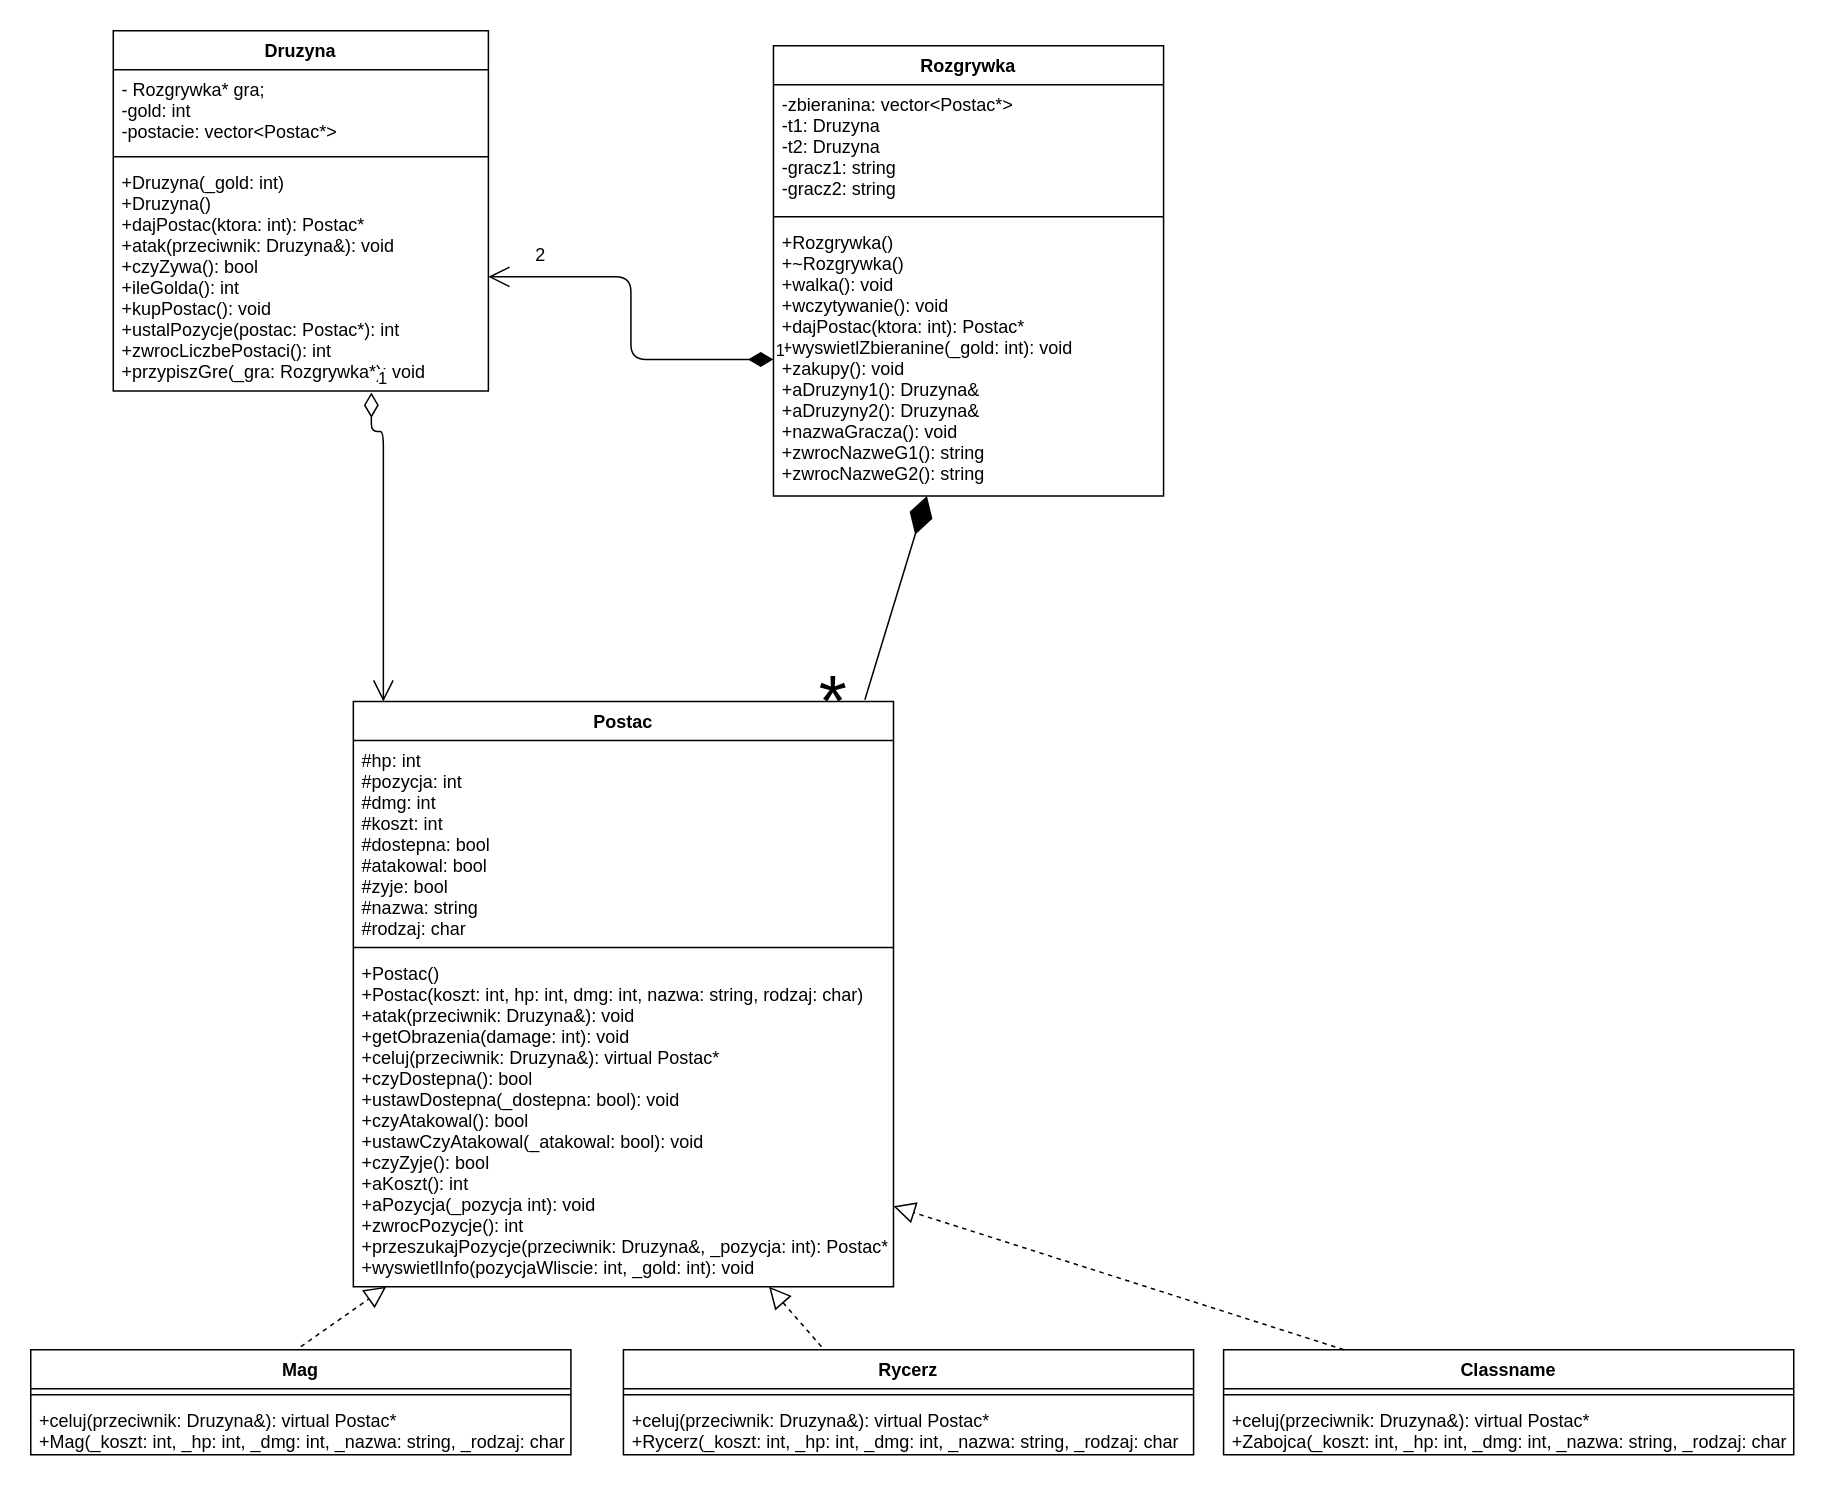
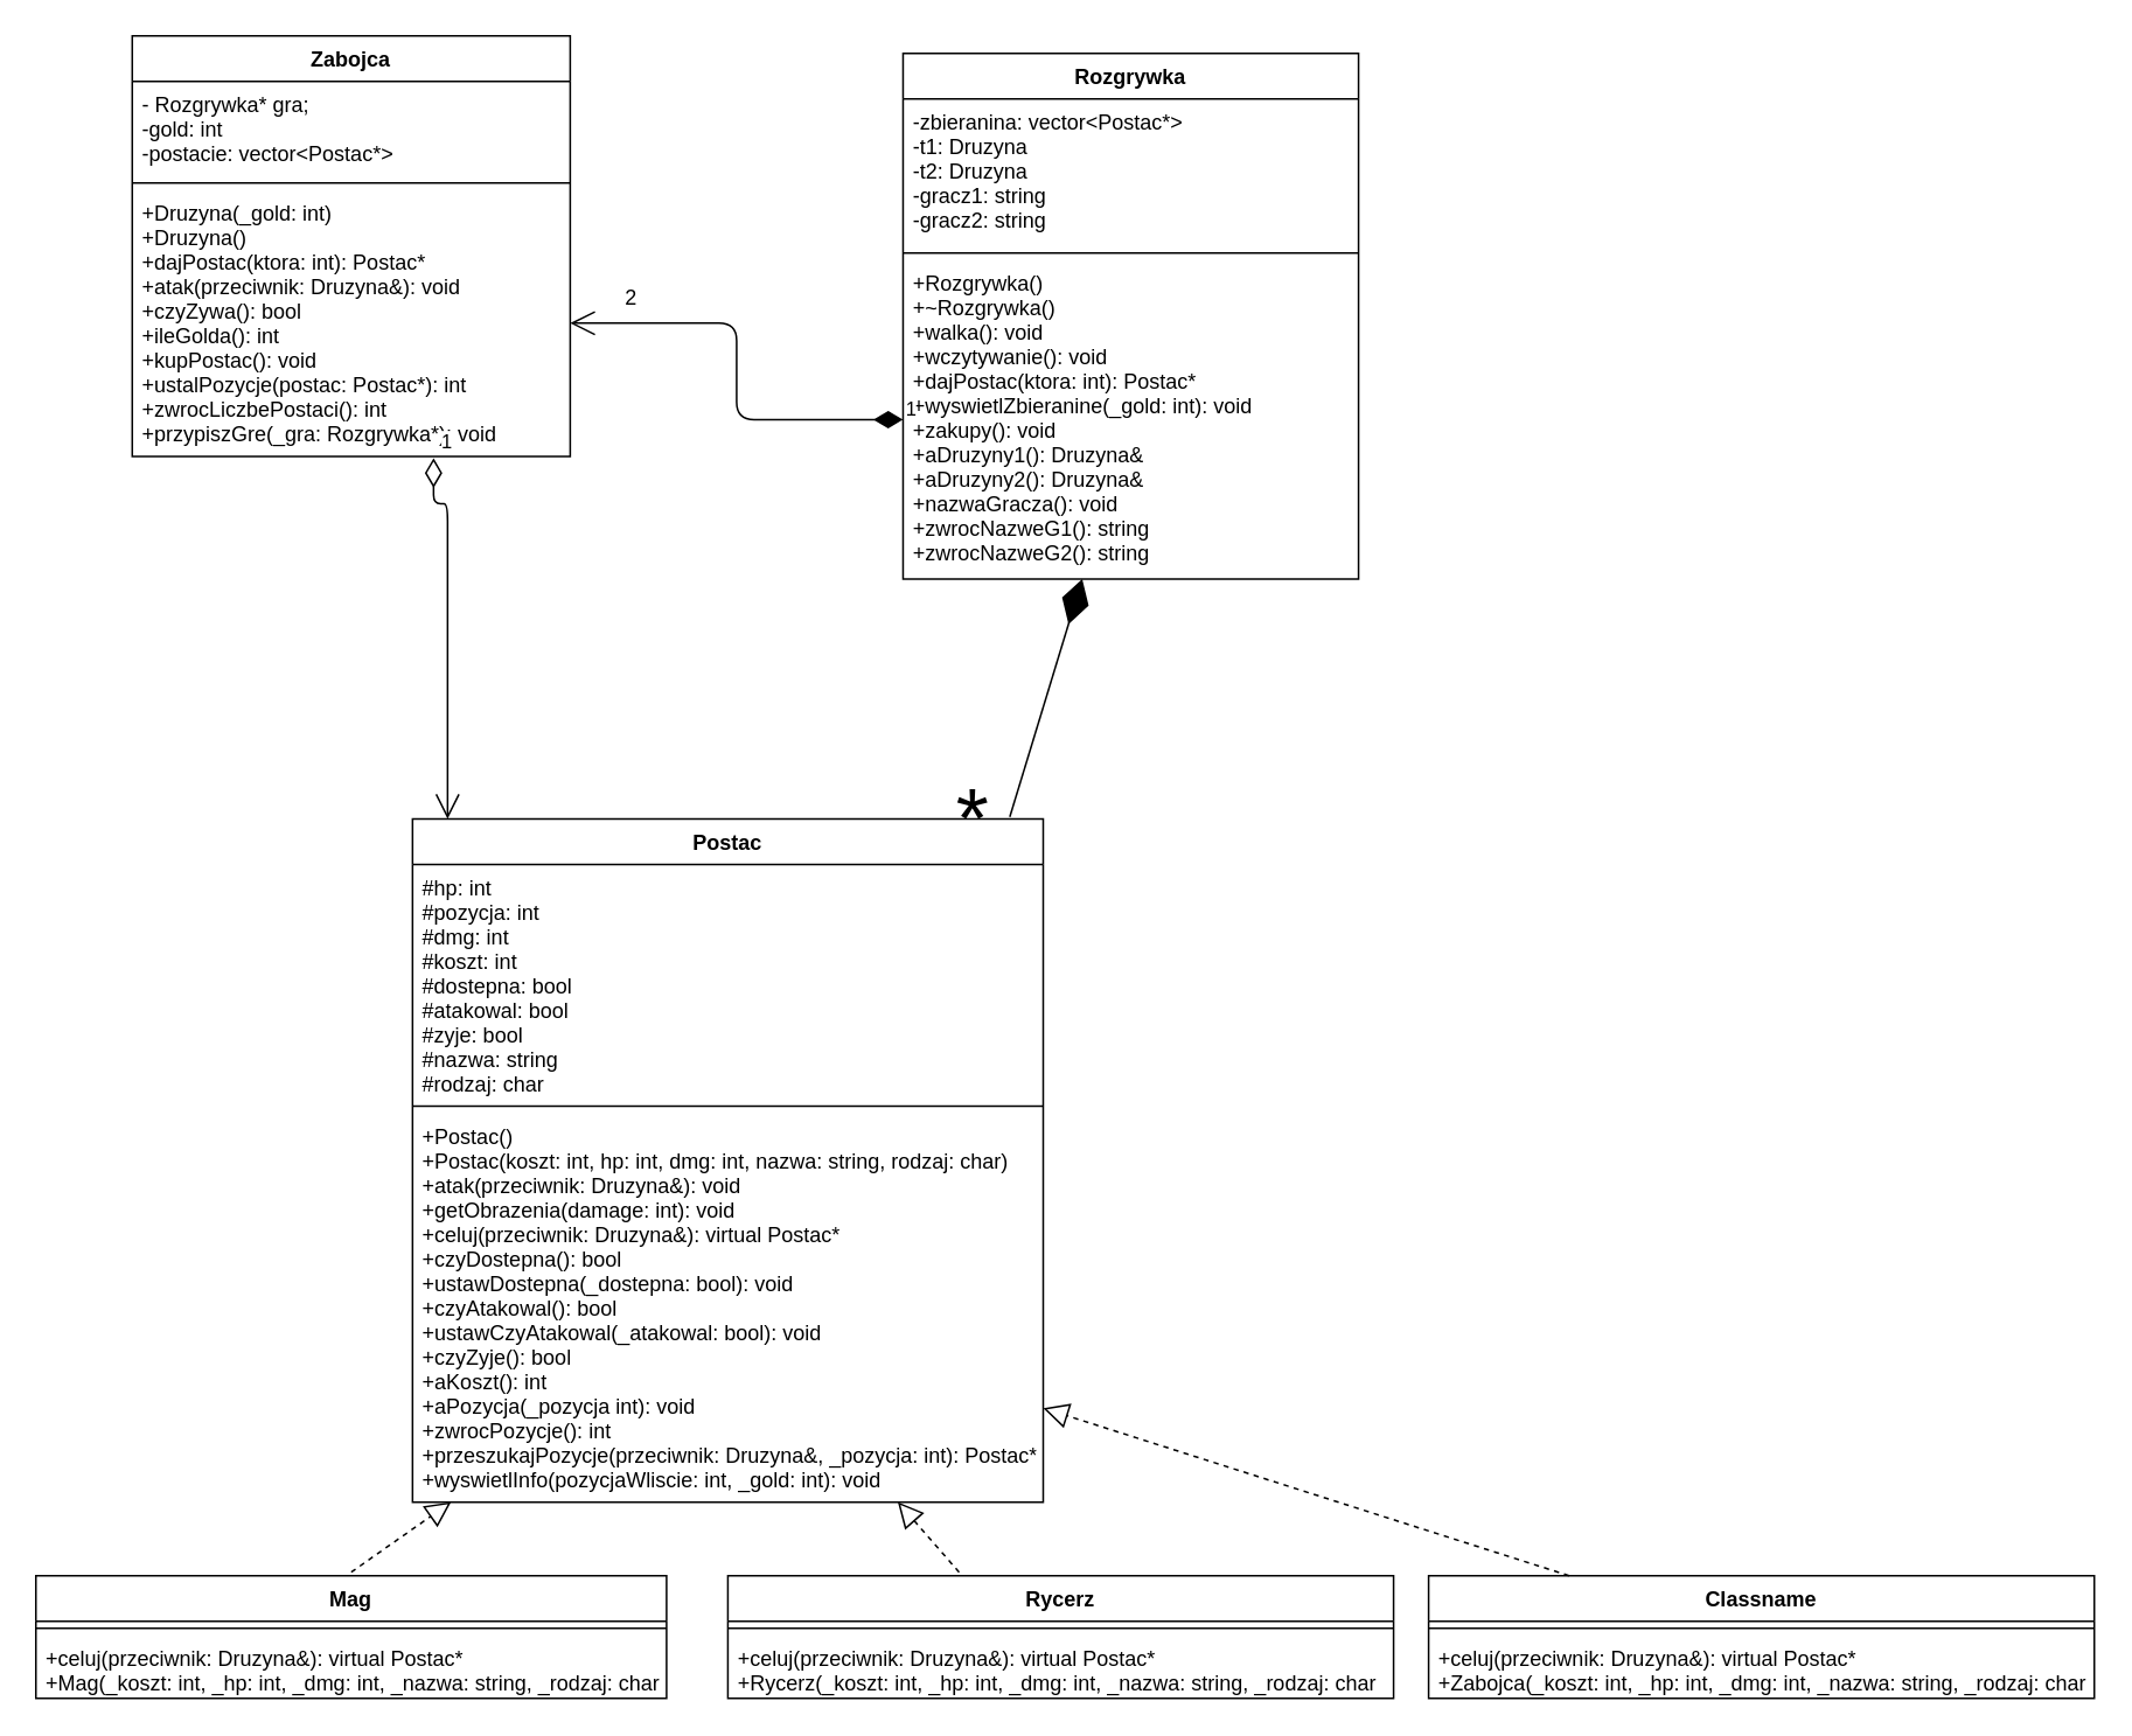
  <mxCell id="0" />
  <mxCell id="1" parent="0" />
- <mxCell id="2" value="Druzyna" style="swimlane;fontStyle=1;align=center;verticalAlign=top;childLayout=stackLayout;horizontal=1;startSize=26;horizontalStack=0;resizeParent=1;resizeParentMax=0;resizeLast=0;collapsible=1;marginBottom=0;" vertex="1" parent="1"><mxGeometry x="75" y="20" width="250" height="240" as="geometry" /></mxCell>
+ <mxCell id="2" value="Zabojca" style="swimlane;fontStyle=1;align=center;verticalAlign=top;childLayout=stackLayout;horizontal=1;startSize=26;horizontalStack=0;resizeParent=1;resizeParentMax=0;resizeLast=0;collapsible=1;marginBottom=0;" vertex="1" parent="1"><mxGeometry x="75" y="20" width="250" height="240" as="geometry" /></mxCell>
  <mxCell id="3" value="- Rozgrywka* gra;&#10;-gold: int&#10;-postacie: vector&lt;Postac*&gt;&#10;" style="text;strokeColor=none;fillColor=none;align=left;verticalAlign=top;spacingLeft=4;spacingRight=4;overflow=hidden;rotatable=0;points=[[0,0.5],[1,0.5]];portConstraint=eastwest;" vertex="1" parent="2"><mxGeometry y="26" width="250" height="54" as="geometry" /></mxCell>
  <mxCell id="4" value="" style="line;strokeWidth=1;fillColor=none;align=left;verticalAlign=middle;spacingTop=-1;spacingLeft=3;spacingRight=3;rotatable=0;labelPosition=right;points=[];portConstraint=eastwest;" vertex="1" parent="2"><mxGeometry y="80" width="250" height="8" as="geometry" /></mxCell>
  <mxCell id="5" value="+Druzyna(_gold: int)&#10;+Druzyna()&#10;+dajPostac(ktora: int): Postac*&#10;+atak(przeciwnik: Druzyna&amp;): void&#10;+czyZywa(): bool&#10;+ileGolda(): int&#10;+kupPostac(): void&#10;+ustalPozycje(postac: Postac*): int&#10;+zwrocLiczbePostaci(): int&#10;+przypiszGre(_gra: Rozgrywka*): void&#10;" style="text;strokeColor=none;fillColor=none;align=left;verticalAlign=top;spacingLeft=4;spacingRight=4;overflow=hidden;rotatable=0;points=[[0,0.5],[1,0.5]];portConstraint=eastwest;" vertex="1" parent="2"><mxGeometry y="88" width="250" height="152" as="geometry" /></mxCell>
  <mxCell id="6" value="Postac" style="swimlane;fontStyle=1;align=center;verticalAlign=top;childLayout=stackLayout;horizontal=1;startSize=26;horizontalStack=0;resizeParent=1;resizeParentMax=0;resizeLast=0;collapsible=1;marginBottom=0;" vertex="1" parent="1"><mxGeometry x="235" y="467" width="360" height="390" as="geometry" /></mxCell>
  <mxCell id="7" value="#hp: int&#10;#pozycja: int&#10;#dmg: int&#10;#koszt: int&#10;#dostepna: bool&#10;#atakowal: bool&#10;#zyje: bool&#10;#nazwa: string&#10;#rodzaj: char&#10;" style="text;strokeColor=none;fillColor=none;align=left;verticalAlign=top;spacingLeft=4;spacingRight=4;overflow=hidden;rotatable=0;points=[[0,0.5],[1,0.5]];portConstraint=eastwest;" vertex="1" parent="6"><mxGeometry y="26" width="360" height="134" as="geometry" /></mxCell>
  <mxCell id="8" value="" style="line;strokeWidth=1;fillColor=none;align=left;verticalAlign=middle;spacingTop=-1;spacingLeft=3;spacingRight=3;rotatable=0;labelPosition=right;points=[];portConstraint=eastwest;" vertex="1" parent="6"><mxGeometry y="160" width="360" height="8" as="geometry" /></mxCell>
  <mxCell id="9" value="+Postac()&#10;+Postac(koszt: int, hp: int, dmg: int, nazwa: string, rodzaj: char)&#10;+atak(przeciwnik: Druzyna&amp;): void&#10;+getObrazenia(damage: int): void&#10;+celuj(przeciwnik: Druzyna&amp;): virtual Postac*&#10;+czyDostepna(): bool&#10;+ustawDostepna(_dostepna: bool): void&#10;+czyAtakowal(): bool&#10;+ustawCzyAtakowal(_atakowal: bool): void&#10;+czyZyje(): bool&#10;+aKoszt(): int&#10;+aPozycja(_pozycja int): void&#10;+zwrocPozycje(): int&#10;+przeszukajPozycje(przeciwnik: Druzyna&amp;, _pozycja: int): Postac*&#10;+wyswietlInfo(pozycjaWliscie: int, _gold: int): void" style="text;strokeColor=none;fillColor=none;align=left;verticalAlign=top;spacingLeft=4;spacingRight=4;overflow=hidden;rotatable=0;points=[[0,0.5],[1,0.5]];portConstraint=eastwest;" vertex="1" parent="6"><mxGeometry y="168" width="360" height="222" as="geometry" /></mxCell>
  <mxCell id="10" value="Rozgrywka" style="swimlane;fontStyle=1;align=center;verticalAlign=top;childLayout=stackLayout;horizontal=1;startSize=26;horizontalStack=0;resizeParent=1;resizeParentMax=0;resizeLast=0;collapsible=1;marginBottom=0;" vertex="1" parent="1"><mxGeometry x="515" y="30" width="260" height="300" as="geometry" /></mxCell>
  <mxCell id="11" value="-zbieranina: vector&lt;Postac*&gt;&#10;-t1: Druzyna&#10;-t2: Druzyna&#10;-gracz1: string&#10;-gracz2: string&#10;" style="text;strokeColor=none;fillColor=none;align=left;verticalAlign=top;spacingLeft=4;spacingRight=4;overflow=hidden;rotatable=0;points=[[0,0.5],[1,0.5]];portConstraint=eastwest;" vertex="1" parent="10"><mxGeometry y="26" width="260" height="84" as="geometry" /></mxCell>
  <mxCell id="12" value="" style="line;strokeWidth=1;fillColor=none;align=left;verticalAlign=middle;spacingTop=-1;spacingLeft=3;spacingRight=3;rotatable=0;labelPosition=right;points=[];portConstraint=eastwest;" vertex="1" parent="10"><mxGeometry y="110" width="260" height="8" as="geometry" /></mxCell>
  <mxCell id="13" value="+Rozgrywka()&#10;+~Rozgrywka()&#10;+walka(): void&#10;+wczytywanie(): void&#10;+dajPostac(ktora: int): Postac*&#10;+wyswietlZbieranine(_gold: int): void&#10;+zakupy(): void&#10;+aDruzyny1(): Druzyna&amp;&#10;+aDruzyny2(): Druzyna&amp;&#10;+nazwaGracza(): void&#10;+zwrocNazweG1(): string&#10;+zwrocNazweG2(): string&#10;" style="text;strokeColor=none;fillColor=none;align=left;verticalAlign=top;spacingLeft=4;spacingRight=4;overflow=hidden;rotatable=0;points=[[0,0.5],[1,0.5]];portConstraint=eastwest;" vertex="1" parent="10"><mxGeometry y="118" width="260" height="182" as="geometry" /></mxCell>
  <mxCell id="14" value="Mag" style="swimlane;fontStyle=1;align=center;verticalAlign=top;childLayout=stackLayout;horizontal=1;startSize=26;horizontalStack=0;resizeParent=1;resizeParentMax=0;resizeLast=0;collapsible=1;marginBottom=0;" vertex="1" parent="1"><mxGeometry x="20" y="899" width="360" height="70" as="geometry" /></mxCell>
  <mxCell id="15" value="" style="line;strokeWidth=1;fillColor=none;align=left;verticalAlign=middle;spacingTop=-1;spacingLeft=3;spacingRight=3;rotatable=0;labelPosition=right;points=[];portConstraint=eastwest;" vertex="1" parent="14"><mxGeometry y="26" width="360" height="8" as="geometry" /></mxCell>
  <mxCell id="16" value="+celuj(przeciwnik: Druzyna&amp;): virtual Postac*&#10;+Mag(_koszt: int, _hp: int, _dmg: int, _nazwa: string, _rodzaj: char" style="text;strokeColor=none;fillColor=none;align=left;verticalAlign=top;spacingLeft=4;spacingRight=4;overflow=hidden;rotatable=0;points=[[0,0.5],[1,0.5]];portConstraint=eastwest;" vertex="1" parent="14"><mxGeometry y="34" width="360" height="36" as="geometry" /></mxCell>
  <mxCell id="17" value="Rycerz" style="swimlane;fontStyle=1;align=center;verticalAlign=top;childLayout=stackLayout;horizontal=1;startSize=26;horizontalStack=0;resizeParent=1;resizeParentMax=0;resizeLast=0;collapsible=1;marginBottom=0;" vertex="1" parent="1"><mxGeometry x="415" y="899" width="380" height="70" as="geometry" /></mxCell>
  <mxCell id="18" value="" style="line;strokeWidth=1;fillColor=none;align=left;verticalAlign=middle;spacingTop=-1;spacingLeft=3;spacingRight=3;rotatable=0;labelPosition=right;points=[];portConstraint=eastwest;" vertex="1" parent="17"><mxGeometry y="26" width="380" height="8" as="geometry" /></mxCell>
  <mxCell id="19" value="+celuj(przeciwnik: Druzyna&amp;): virtual Postac*&#10;+Rycerz(_koszt: int, _hp: int, _dmg: int, _nazwa: string, _rodzaj: char" style="text;strokeColor=none;fillColor=none;align=left;verticalAlign=top;spacingLeft=4;spacingRight=4;overflow=hidden;rotatable=0;points=[[0,0.5],[1,0.5]];portConstraint=eastwest;" vertex="1" parent="17"><mxGeometry y="34" width="380" height="36" as="geometry" /></mxCell>
  <mxCell id="20" value="Classname" style="swimlane;fontStyle=1;align=center;verticalAlign=top;childLayout=stackLayout;horizontal=1;startSize=26;horizontalStack=0;resizeParent=1;resizeParentMax=0;resizeLast=0;collapsible=1;marginBottom=0;" vertex="1" parent="1"><mxGeometry x="815" y="899" width="380" height="70" as="geometry" /></mxCell>
  <mxCell id="21" value="" style="line;strokeWidth=1;fillColor=none;align=left;verticalAlign=middle;spacingTop=-1;spacingLeft=3;spacingRight=3;rotatable=0;labelPosition=right;points=[];portConstraint=eastwest;" vertex="1" parent="20"><mxGeometry y="26" width="380" height="8" as="geometry" /></mxCell>
  <mxCell id="22" value="+celuj(przeciwnik: Druzyna&amp;): virtual Postac*&#10;+Zabojca(_koszt: int, _hp: int, _dmg: int, _nazwa: string, _rodzaj: char" style="text;strokeColor=none;fillColor=none;align=left;verticalAlign=top;spacingLeft=4;spacingRight=4;overflow=hidden;rotatable=0;points=[[0,0.5],[1,0.5]];portConstraint=eastwest;" vertex="1" parent="20"><mxGeometry y="34" width="380" height="36" as="geometry" /></mxCell>
  <mxCell id="23" value="1" style="endArrow=open;html=1;endSize=12;startArrow=diamondThin;startSize=14;startFill=0;edgeStyle=orthogonalEdgeStyle;align=left;verticalAlign=bottom;exitX=0.688;exitY=1.007;exitDx=0;exitDy=0;exitPerimeter=0;" edge="1" parent="1" source="5" target="6"><mxGeometry x="-1" y="3" relative="1" as="geometry"><mxPoint x="225" y="287" as="sourcePoint" /><mxPoint x="265" y="437" as="targetPoint" /><Array as="points"><mxPoint x="247" y="287" /><mxPoint x="255" y="287" /></Array></mxGeometry></mxCell>
  <mxCell id="24" value="1" style="endArrow=open;html=1;endSize=12;startArrow=diamondThin;startSize=14;startFill=1;edgeStyle=orthogonalEdgeStyle;align=left;verticalAlign=bottom;" edge="1" parent="1" source="13" target="5"><mxGeometry x="-1" y="3" relative="1" as="geometry"><mxPoint x="340" y="147" as="sourcePoint" /><mxPoint x="415" y="247" as="targetPoint" /><Array as="points" /></mxGeometry></mxCell>
  <mxCell id="25" value="" style="endArrow=diamondThin;endFill=1;endSize=24;html=1;exitX=0.947;exitY=-0.003;exitDx=0;exitDy=0;exitPerimeter=0;" edge="1" parent="1" source="6" target="13"><mxGeometry width="160" relative="1" as="geometry"><mxPoint x="485" y="387" as="sourcePoint" /><mxPoint x="575" y="347" as="targetPoint" /></mxGeometry></mxCell>
  <mxCell id="26" value="" style="endArrow=block;dashed=1;endFill=0;endSize=12;html=1;" edge="1" parent="1" target="9"><mxGeometry width="160" relative="1" as="geometry"><mxPoint x="200" y="897" as="sourcePoint" /><mxPoint x="200" y="857" as="targetPoint" /></mxGeometry></mxCell>
  <mxCell id="27" value="" style="endArrow=block;dashed=1;endFill=0;endSize=12;html=1;" edge="1" parent="1" target="9"><mxGeometry width="160" relative="1" as="geometry"><mxPoint x="547" y="897" as="sourcePoint" /><mxPoint x="605" y="877" as="targetPoint" /></mxGeometry></mxCell>
  <mxCell id="28" value="" style="endArrow=block;dashed=1;endFill=0;endSize=12;html=1;" edge="1" parent="1" source="20" target="9"><mxGeometry width="160" relative="1" as="geometry"><mxPoint x="825" y="817" as="sourcePoint" /><mxPoint x="985" y="817" as="targetPoint" /></mxGeometry></mxCell>
  <mxCell id="29" value="2" style="text;html=1;strokeColor=none;fillColor=none;align=center;verticalAlign=middle;whiteSpace=wrap;rounded=0;" vertex="1" parent="1"><mxGeometry x="340" y="160" width="40" height="20" as="geometry" /></mxCell>
  <mxCell id="30" value="&lt;font style=&quot;font-size: 48px&quot;&gt;*&lt;/font&gt;" style="text;html=1;strokeColor=none;fillColor=none;align=center;verticalAlign=middle;whiteSpace=wrap;rounded=0;" vertex="1" parent="1"><mxGeometry x="535" y="457" width="40" height="20" as="geometry" /></mxCell>
